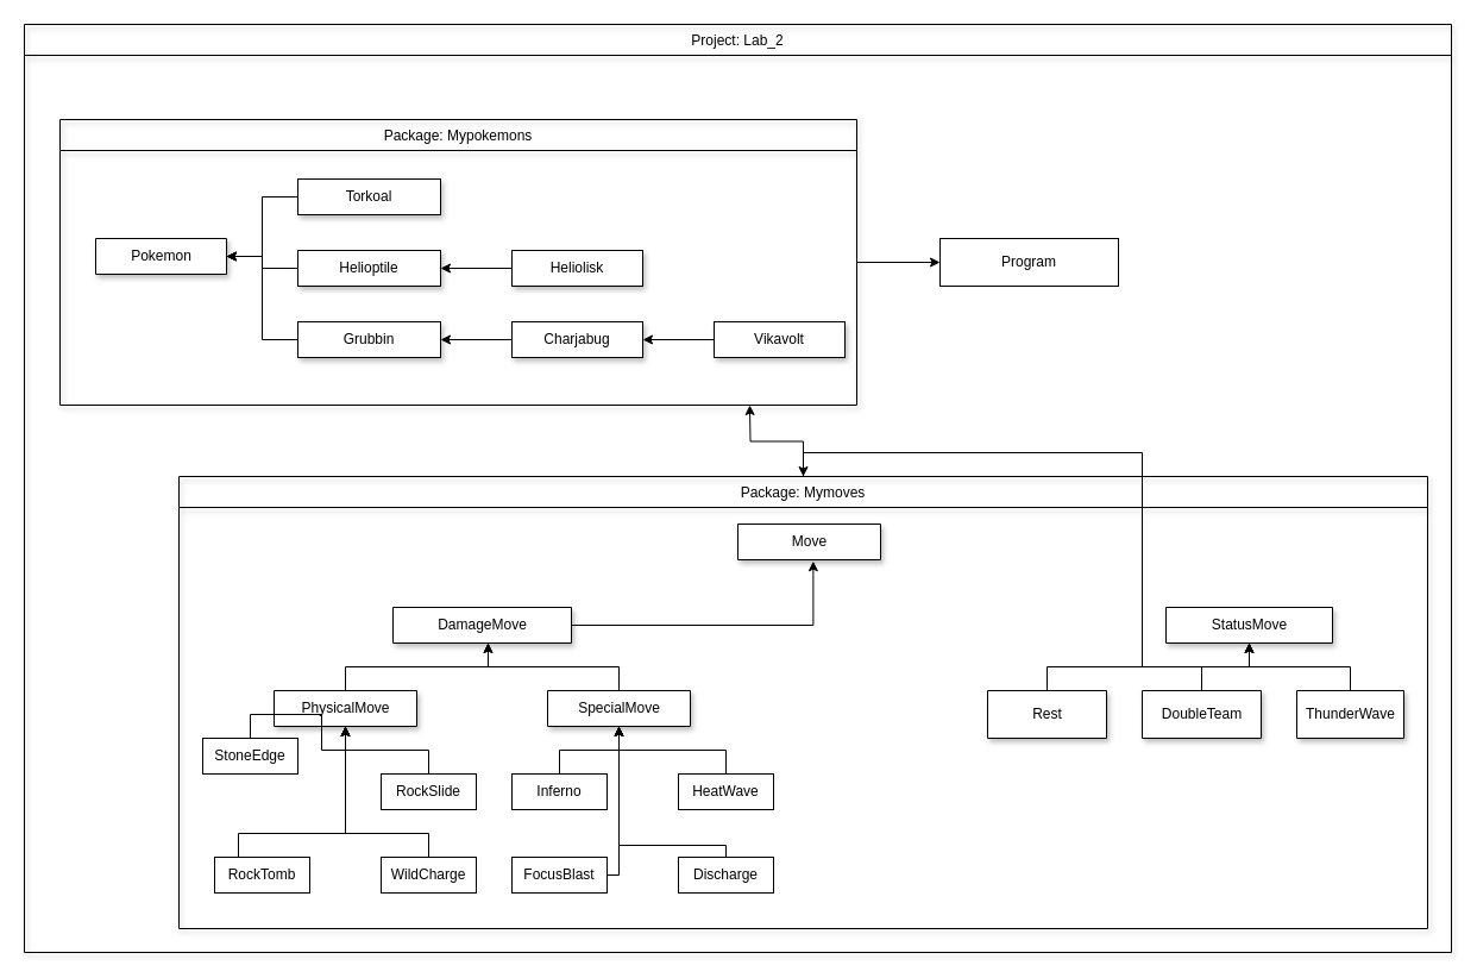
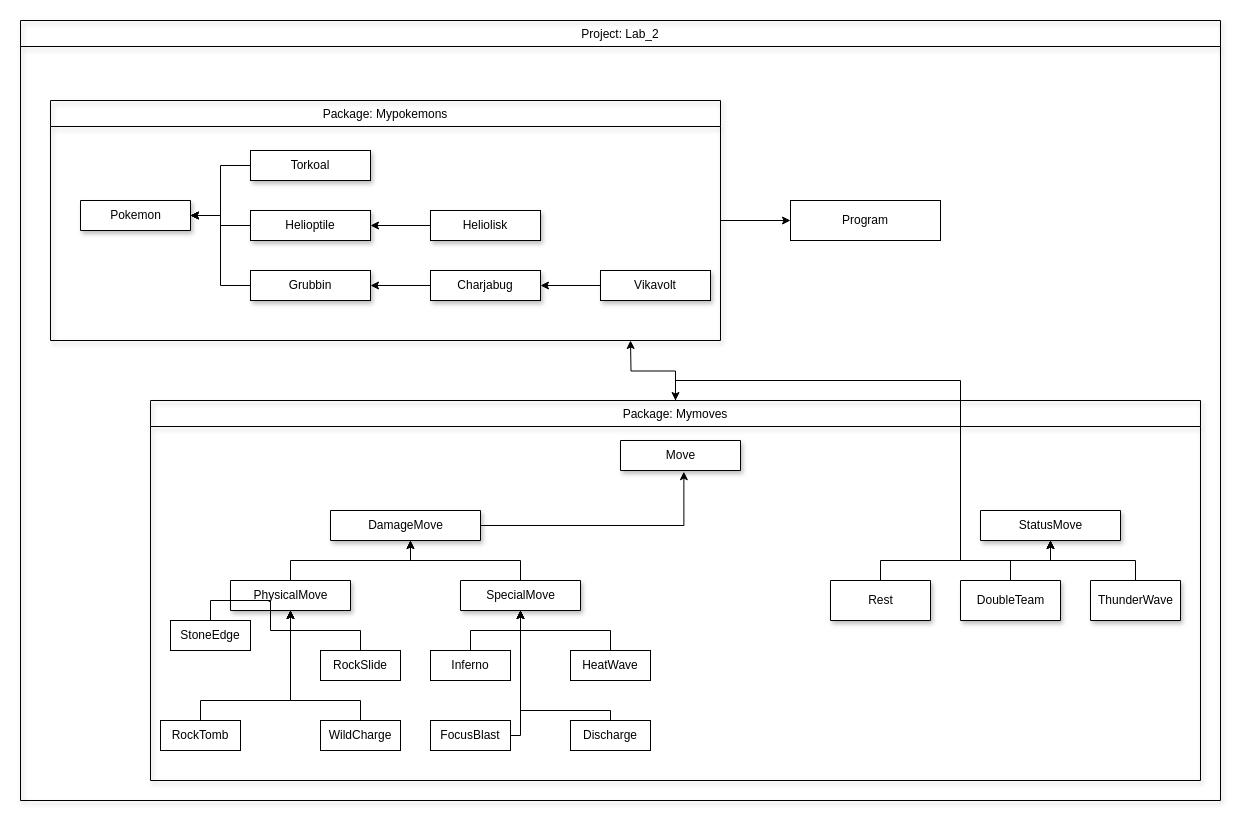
  <mxCell id="0" />
  <mxCell id="1" parent="0" />
  <mxCell id="2" value="Project: Lab_2" style="swimlane;fontStyle=0;childLayout=stackLayout;horizontal=1;startSize=26;fillColor=none;horizontalStack=0;resizeParent=1;resizeParentMax=0;resizeLast=0;collapsible=1;marginBottom=0;rounded=0;shadow=1;glass=0;sketch=0;fontFamily=Helvetica;" parent="1" vertex="1"><mxGeometry x="20" y="20" width="1200" height="780" as="geometry" /></mxCell>
  <mxCell id="3" value="" style="edgeStyle=orthogonalEdgeStyle;rounded=0;orthogonalLoop=1;jettySize=auto;html=1;" edge="1" parent="1" source="4" target="51"><mxGeometry relative="1" as="geometry" /></mxCell>
  <mxCell id="4" value="Package: Mypokemons" style="swimlane;fontStyle=0;childLayout=stackLayout;horizontal=1;startSize=26;fillColor=none;horizontalStack=0;resizeParent=1;resizeParentMax=0;resizeLast=0;collapsible=1;marginBottom=0;rounded=0;shadow=1;glass=0;sketch=0;" parent="1" vertex="1"><mxGeometry x="50" y="100" width="670" height="240" as="geometry" /></mxCell>
  <mxCell id="5" value="Pokemon" style="verticalLabelPosition=middle;verticalAlign=middle;html=1;shape=mxgraph.basic.rect;fillColor2=none;strokeWidth=1;size=20;indent=5;rounded=0;shadow=1;glass=0;sketch=0;align=center;labelPosition=center;" parent="1" vertex="1"><mxGeometry x="80" y="200" width="110" height="30" as="geometry" /></mxCell>
  <mxCell id="6" value="" style="edgeStyle=orthogonalEdgeStyle;rounded=0;orthogonalLoop=1;jettySize=auto;html=1;" edge="1" parent="1" source="7" target="5"><mxGeometry relative="1" as="geometry"><Array as="points"><mxPoint x="220" y="165" /><mxPoint x="220" y="215" /></Array></mxGeometry></mxCell>
  <mxCell id="7" value="Torkoal" style="rounded=0;whiteSpace=wrap;html=1;shadow=1;glass=0;sketch=0;fontFamily=Helvetica;" parent="1" vertex="1"><mxGeometry x="250" y="150" width="120" height="30" as="geometry" /></mxCell>
  <mxCell id="8" value="" style="edgeStyle=orthogonalEdgeStyle;rounded=0;orthogonalLoop=1;jettySize=auto;html=1;" edge="1" parent="1" source="9" target="5"><mxGeometry relative="1" as="geometry" /></mxCell>
  <mxCell id="9" value="Helioptile" style="rounded=0;whiteSpace=wrap;html=1;shadow=1;glass=0;sketch=0;fontFamily=Helvetica;" parent="1" vertex="1"><mxGeometry x="250" y="210" width="120" height="30" as="geometry" /></mxCell>
  <mxCell id="10" value="" style="edgeStyle=orthogonalEdgeStyle;rounded=0;orthogonalLoop=1;jettySize=auto;html=1;" edge="1" parent="1" source="11" target="9"><mxGeometry relative="1" as="geometry" /></mxCell>
  <mxCell id="11" value="Heliolisk" style="rounded=0;whiteSpace=wrap;html=1;shadow=1;glass=0;sketch=0;fontFamily=Helvetica;" parent="1" vertex="1"><mxGeometry x="430" y="210" width="110" height="30" as="geometry" /></mxCell>
  <mxCell id="12" value="" style="edgeStyle=orthogonalEdgeStyle;rounded=0;orthogonalLoop=1;jettySize=auto;html=1;" edge="1" parent="1" source="13"><mxGeometry relative="1" as="geometry"><mxPoint x="190" y="215" as="targetPoint" /><Array as="points"><mxPoint x="220" y="285" /><mxPoint x="220" y="215" /></Array></mxGeometry></mxCell>
  <mxCell id="13" value="Grubbin" style="rounded=0;whiteSpace=wrap;html=1;shadow=1;glass=0;sketch=0;fontFamily=Helvetica;" parent="1" vertex="1"><mxGeometry x="250" y="270" width="120" height="30" as="geometry" /></mxCell>
  <mxCell id="14" value="" style="edgeStyle=orthogonalEdgeStyle;rounded=0;orthogonalLoop=1;jettySize=auto;html=1;" edge="1" parent="1" source="15" target="13"><mxGeometry relative="1" as="geometry" /></mxCell>
  <mxCell id="15" value="Charjabug" style="rounded=0;whiteSpace=wrap;html=1;shadow=1;glass=0;sketch=0;fontFamily=Helvetica;" parent="1" vertex="1"><mxGeometry x="430" y="270" width="110" height="30" as="geometry" /></mxCell>
  <mxCell id="16" value="" style="edgeStyle=orthogonalEdgeStyle;rounded=0;orthogonalLoop=1;jettySize=auto;html=1;" edge="1" parent="1" source="17" target="15"><mxGeometry relative="1" as="geometry" /></mxCell>
  <mxCell id="17" value="Vikavolt" style="rounded=0;whiteSpace=wrap;html=1;shadow=1;glass=0;sketch=0;fontFamily=Helvetica;" parent="1" vertex="1"><mxGeometry x="600" y="270" width="110" height="30" as="geometry" /></mxCell>
  <mxCell id="18" value="" style="edgeStyle=orthogonalEdgeStyle;rounded=0;orthogonalLoop=1;jettySize=auto;html=1;" edge="1" parent="1" source="19"><mxGeometry relative="1" as="geometry"><mxPoint x="630" y="340" as="targetPoint" /></mxGeometry></mxCell>
  <mxCell id="19" value="Package: Mymoves" style="swimlane;fontStyle=0;childLayout=stackLayout;horizontal=1;startSize=26;fillColor=none;horizontalStack=0;resizeParent=1;resizeParentMax=0;resizeLast=0;collapsible=1;marginBottom=0;rounded=0;shadow=1;glass=0;sketch=0;fontFamily=Helvetica;" parent="1" vertex="1"><mxGeometry x="150" y="400" width="1050" height="380" as="geometry" /></mxCell>
  <mxCell id="20" value="Move" style="verticalLabelPosition=middle;verticalAlign=middle;html=1;shape=mxgraph.basic.rect;fillColor2=none;strokeWidth=1;size=20;indent=5;rounded=0;shadow=1;glass=0;sketch=0;fontFamily=Helvetica;labelPosition=center;align=center;" parent="1" vertex="1"><mxGeometry x="620" y="440" width="120" height="30" as="geometry" /></mxCell>
  <mxCell id="21" style="edgeStyle=orthogonalEdgeStyle;rounded=0;orthogonalLoop=1;jettySize=auto;html=1;entryX=0.528;entryY=1.04;entryDx=0;entryDy=0;entryPerimeter=0;fontFamily=Helvetica;" parent="1" source="22" target="20" edge="1"><mxGeometry relative="1" as="geometry" /></mxCell>
  <mxCell id="22" value="DamageMove" style="verticalLabelPosition=middle;verticalAlign=middle;html=1;shape=mxgraph.basic.rect;fillColor2=none;strokeWidth=1;size=20;indent=5;rounded=0;shadow=1;glass=0;sketch=0;fontFamily=Helvetica;labelPosition=center;align=center;" parent="1" vertex="1"><mxGeometry x="330" y="510" width="150" height="30" as="geometry" /></mxCell>
  <mxCell id="23" style="edgeStyle=orthogonalEdgeStyle;rounded=0;orthogonalLoop=1;jettySize=auto;html=1;fontFamily=Helvetica;" parent="1" source="24" target="19" edge="1"><mxGeometry relative="1" as="geometry" /></mxCell>
  <mxCell id="24" value="StatusMove" style="verticalLabelPosition=middle;verticalAlign=middle;html=1;shape=mxgraph.basic.rect;fillColor2=none;strokeWidth=1;size=20;indent=5;rounded=0;shadow=1;glass=0;sketch=0;fontFamily=Helvetica;labelPosition=center;align=center;" parent="1" vertex="1"><mxGeometry x="980" y="510" width="140" height="30" as="geometry" /></mxCell>
  <mxCell id="25" style="edgeStyle=orthogonalEdgeStyle;rounded=0;orthogonalLoop=1;jettySize=auto;html=1;fontFamily=Helvetica;" parent="1" source="26" target="24" edge="1"><mxGeometry relative="1" as="geometry"><Array as="points"><mxPoint x="880" y="560" /><mxPoint x="1050" y="560" /></Array></mxGeometry></mxCell>
  <mxCell id="26" value="Rest" style="verticalLabelPosition=middle;verticalAlign=middle;html=1;shape=mxgraph.basic.rect;fillColor2=none;strokeWidth=1;size=20;indent=5;rounded=0;shadow=1;glass=0;sketch=0;fontFamily=Helvetica;labelPosition=center;align=center;" parent="1" vertex="1"><mxGeometry x="830" y="580" width="100" height="40" as="geometry" /></mxCell>
  <mxCell id="27" value="" style="edgeStyle=orthogonalEdgeStyle;rounded=0;orthogonalLoop=1;jettySize=auto;html=1;fontFamily=Helvetica;" parent="1" source="28" target="24" edge="1"><mxGeometry relative="1" as="geometry" /></mxCell>
  <mxCell id="28" value="DoubleTeam" style="verticalLabelPosition=middle;verticalAlign=middle;html=1;shape=mxgraph.basic.rect;fillColor2=none;strokeWidth=1;size=20;indent=5;rounded=0;shadow=1;glass=0;sketch=0;fontFamily=Helvetica;labelPosition=center;align=center;" parent="1" vertex="1"><mxGeometry x="960" y="580" width="100" height="40" as="geometry" /></mxCell>
  <mxCell id="29" value="" style="edgeStyle=orthogonalEdgeStyle;rounded=0;orthogonalLoop=1;jettySize=auto;html=1;fontFamily=Helvetica;" parent="1" source="30" target="24" edge="1"><mxGeometry relative="1" as="geometry" /></mxCell>
  <mxCell id="30" value="ThunderWave" style="verticalLabelPosition=middle;verticalAlign=middle;html=1;shape=mxgraph.basic.rect;fillColor2=none;strokeWidth=1;size=20;indent=5;rounded=0;shadow=1;glass=0;sketch=0;fontFamily=Helvetica;labelPosition=center;align=center;" parent="1" vertex="1"><mxGeometry x="1090" y="580" width="90" height="40" as="geometry" /></mxCell>
  <mxCell id="31" style="edgeStyle=orthogonalEdgeStyle;rounded=0;orthogonalLoop=1;jettySize=auto;html=1;entryX=0.533;entryY=1;entryDx=0;entryDy=0;entryPerimeter=0;" edge="1" parent="1" source="32" target="22"><mxGeometry relative="1" as="geometry" /></mxCell>
  <mxCell id="32" value="PhysicalMove" style="verticalLabelPosition=middle;verticalAlign=middle;html=1;shape=mxgraph.basic.rect;fillColor2=none;strokeWidth=1;size=20;indent=5;rounded=0;shadow=1;glass=0;sketch=0;fontFamily=Helvetica;labelPosition=center;align=center;" parent="1" vertex="1"><mxGeometry x="230" y="580" width="120" height="30" as="geometry" /></mxCell>
  <mxCell id="33" style="edgeStyle=orthogonalEdgeStyle;rounded=0;orthogonalLoop=1;jettySize=auto;html=1;entryX=0.533;entryY=1;entryDx=0;entryDy=0;entryPerimeter=0;" edge="1" parent="1" source="34" target="22"><mxGeometry relative="1" as="geometry" /></mxCell>
  <mxCell id="34" value="SpecialMove" style="verticalLabelPosition=middle;verticalAlign=middle;html=1;shape=mxgraph.basic.rect;fillColor2=none;strokeWidth=1;size=20;indent=5;rounded=0;shadow=1;glass=0;sketch=0;fontFamily=Helvetica;labelPosition=center;align=center;" parent="1" vertex="1"><mxGeometry x="460" y="580" width="120" height="30" as="geometry" /></mxCell>
  <mxCell id="35" value="" style="edgeStyle=orthogonalEdgeStyle;rounded=0;orthogonalLoop=1;jettySize=auto;html=1;" edge="1" parent="1" source="36" target="32"><mxGeometry relative="1" as="geometry" /></mxCell>
  <mxCell id="36" value="StoneEdge" style="rounded=0;whiteSpace=wrap;html=1;" vertex="1" parent="1"><mxGeometry x="170" y="620" width="80" height="30" as="geometry" /></mxCell>
  <mxCell id="37" value="" style="edgeStyle=orthogonalEdgeStyle;rounded=0;orthogonalLoop=1;jettySize=auto;html=1;" edge="1" parent="1" source="38" target="32"><mxGeometry relative="1" as="geometry" /></mxCell>
  <mxCell id="38" value="RockSlide" style="rounded=0;whiteSpace=wrap;html=1;" vertex="1" parent="1"><mxGeometry x="320" y="650" width="80" height="30" as="geometry" /></mxCell>
  <mxCell id="39" value="" style="edgeStyle=orthogonalEdgeStyle;rounded=0;orthogonalLoop=1;jettySize=auto;html=1;" edge="1" parent="1" source="40"><mxGeometry relative="1" as="geometry"><mxPoint x="290" y="610" as="targetPoint" /><Array as="points"><mxPoint x="360" y="700" /><mxPoint x="290" y="700" /></Array></mxGeometry></mxCell>
  <mxCell id="40" value="WildCharge" style="rounded=0;whiteSpace=wrap;html=1;" vertex="1" parent="1"><mxGeometry x="320" y="720" width="80" height="30" as="geometry" /></mxCell>
  <mxCell id="41" value="" style="edgeStyle=orthogonalEdgeStyle;rounded=0;orthogonalLoop=1;jettySize=auto;html=1;" edge="1" parent="1" source="42" target="32"><mxGeometry relative="1" as="geometry"><Array as="points"><mxPoint x="200" y="700" /><mxPoint x="290" y="700" /></Array></mxGeometry></mxCell>
- <mxCell id="42" value="RockTomb" style="rounded=0;whiteSpace=wrap;html=1;" vertex="1" parent="1"><mxGeometry x="180" y="720" width="80" height="30" as="geometry" /></mxCell>
+ <mxCell id="42" value="RockTomb" style="rounded=0;whiteSpace=wrap;html=1;" vertex="1" parent="1"><mxGeometry x="160" y="720" width="80" height="30" as="geometry" /></mxCell>
  <mxCell id="43" value="" style="edgeStyle=orthogonalEdgeStyle;rounded=0;orthogonalLoop=1;jettySize=auto;html=1;" edge="1" parent="1" source="44" target="34"><mxGeometry relative="1" as="geometry" /></mxCell>
  <mxCell id="44" value="Inferno" style="rounded=0;whiteSpace=wrap;html=1;" vertex="1" parent="1"><mxGeometry x="430" y="650" width="80" height="30" as="geometry" /></mxCell>
  <mxCell id="45" value="" style="edgeStyle=orthogonalEdgeStyle;rounded=0;orthogonalLoop=1;jettySize=auto;html=1;" edge="1" parent="1" source="46" target="34"><mxGeometry relative="1" as="geometry" /></mxCell>
  <mxCell id="46" value="HeatWave" style="rounded=0;whiteSpace=wrap;html=1;" vertex="1" parent="1"><mxGeometry x="570" y="650" width="80" height="30" as="geometry" /></mxCell>
  <mxCell id="47" value="" style="edgeStyle=orthogonalEdgeStyle;rounded=0;orthogonalLoop=1;jettySize=auto;html=1;" edge="1" parent="1" source="48"><mxGeometry relative="1" as="geometry"><mxPoint x="520" y="610" as="targetPoint" /><Array as="points"><mxPoint x="520" y="735" /></Array></mxGeometry></mxCell>
  <mxCell id="48" value="FocusBlast" style="rounded=0;whiteSpace=wrap;html=1;" vertex="1" parent="1"><mxGeometry x="430" y="720" width="80" height="30" as="geometry" /></mxCell>
  <mxCell id="49" value="" style="edgeStyle=orthogonalEdgeStyle;rounded=0;orthogonalLoop=1;jettySize=auto;html=1;entryX=0.5;entryY=1;entryDx=0;entryDy=0;entryPerimeter=0;" edge="1" parent="1" source="50" target="34"><mxGeometry relative="1" as="geometry"><Array as="points"><mxPoint x="610" y="710" /><mxPoint x="520" y="710" /></Array></mxGeometry></mxCell>
  <mxCell id="50" value="Discharge" style="rounded=0;whiteSpace=wrap;html=1;" vertex="1" parent="1"><mxGeometry x="570" y="720" width="80" height="30" as="geometry" /></mxCell>
  <mxCell id="51" value="Program" style="rounded=0;whiteSpace=wrap;html=1;" vertex="1" parent="1"><mxGeometry x="790" y="200" width="150" height="40" as="geometry" /></mxCell>
